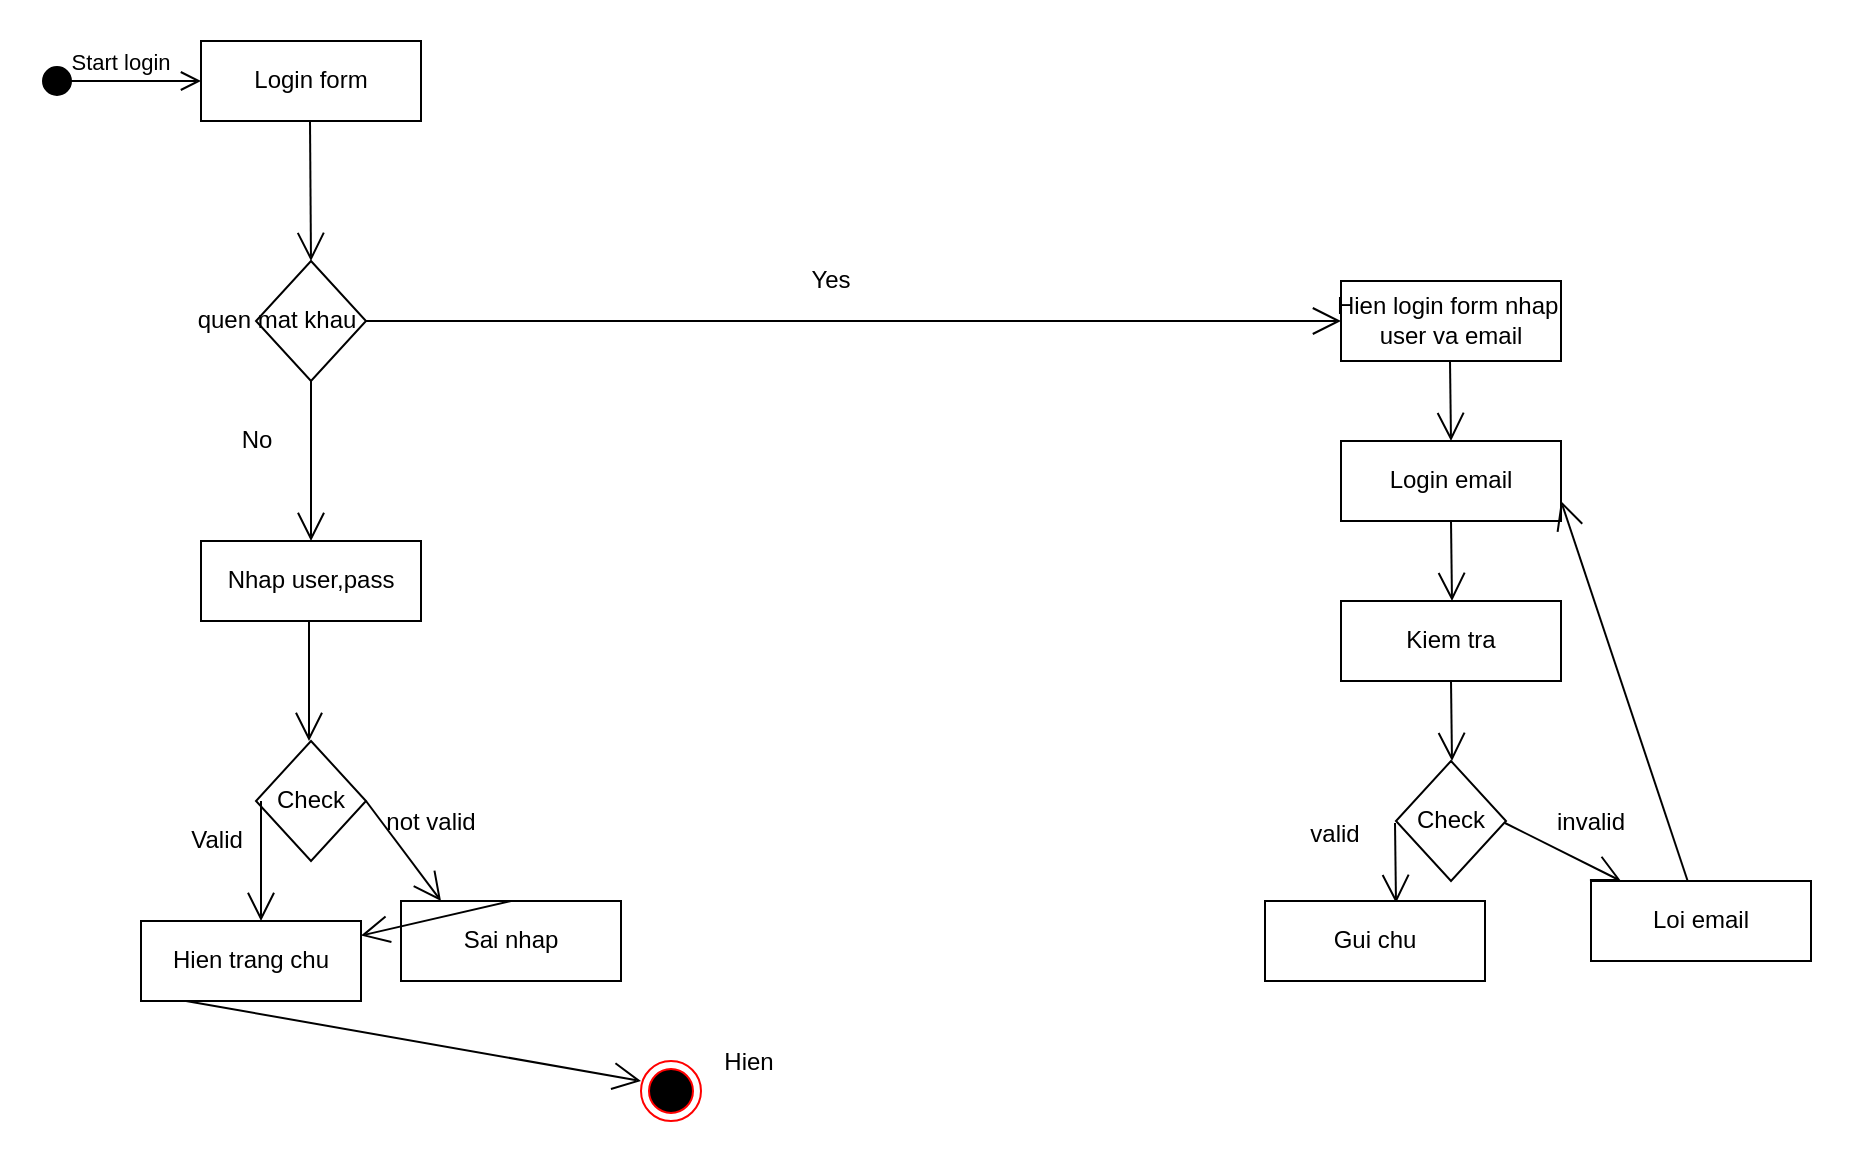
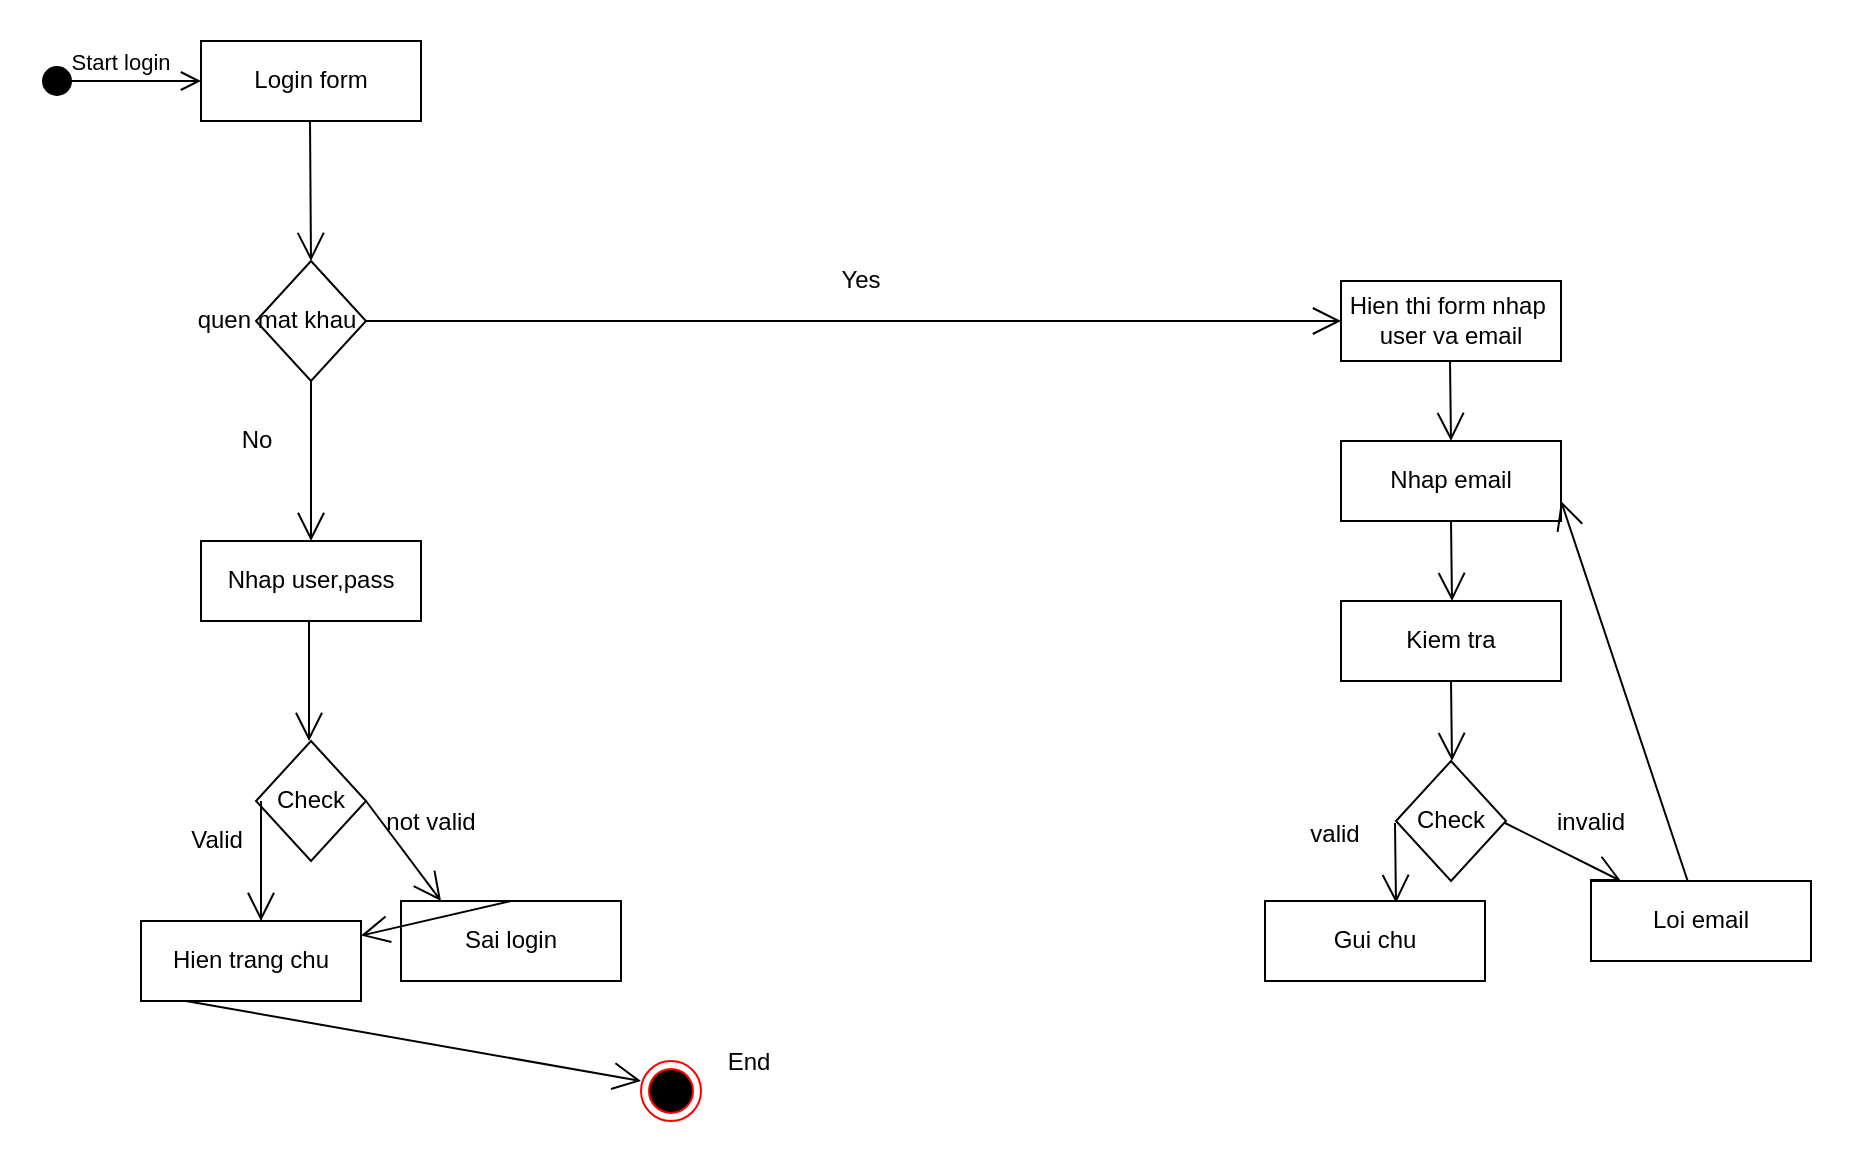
  <mxCell id="0" />
  <mxCell id="1" parent="0" />
  <mxCell id="2" value="Start login" style="html=1;verticalAlign=bottom;startArrow=circle;startFill=1;endArrow=open;startSize=6;endSize=8;" parent="1" edge="1"><mxGeometry width="80" relative="1" as="geometry"><mxPoint x="20" y="40" as="sourcePoint" /><mxPoint x="100" y="40" as="targetPoint" /></mxGeometry></mxCell>
  <mxCell id="3" value="Login form" style="html=1;" parent="1" vertex="1"><mxGeometry x="100" y="20" width="110" height="40" as="geometry" /></mxCell>
  <mxCell id="4" value="" style="endArrow=open;endFill=1;endSize=12;html=1;" parent="1" edge="1"><mxGeometry width="160" relative="1" as="geometry"><mxPoint x="154.5" y="60" as="sourcePoint" /><mxPoint x="155" y="130" as="targetPoint" /></mxGeometry></mxCell>
  <mxCell id="5" value="" style="rhombus;whiteSpace=wrap;html=1;" parent="1" vertex="1"><mxGeometry x="127.5" y="130" width="55" height="60" as="geometry" /></mxCell>
  <mxCell id="6" value="" style="endArrow=open;endFill=1;endSize=12;html=1;" parent="1" edge="1"><mxGeometry width="160" relative="1" as="geometry"><mxPoint x="155" y="190" as="sourcePoint" /><mxPoint x="155" y="270" as="targetPoint" /></mxGeometry></mxCell>
  <mxCell id="7" value="No" style="text;html=1;align=center;verticalAlign=middle;resizable=0;points=[];;autosize=1;" parent="1" vertex="1"><mxGeometry x="112.5" y="210" width="30" height="20" as="geometry" /></mxCell>
  <mxCell id="8" value="quen mat khau" style="text;html=1;align=center;verticalAlign=middle;resizable=0;points=[];;autosize=1;" parent="1" vertex="1"><mxGeometry x="92.5" y="150" width="90" height="20" as="geometry" /></mxCell>
  <mxCell id="9" value="Nhap user,pass" style="html=1;" parent="1" vertex="1"><mxGeometry x="100" y="270" width="110" height="40" as="geometry" /></mxCell>
  <mxCell id="10" value="" style="endArrow=open;endFill=1;endSize=12;html=1;" parent="1" edge="1"><mxGeometry width="160" relative="1" as="geometry"><mxPoint x="154" y="310" as="sourcePoint" /><mxPoint x="154" y="370" as="targetPoint" /></mxGeometry></mxCell>
  <mxCell id="11" value="Check" style="rhombus;whiteSpace=wrap;html=1;" parent="1" vertex="1"><mxGeometry x="127.5" y="370" width="55" height="60" as="geometry" /></mxCell>
  <mxCell id="12" value="" style="endArrow=open;endFill=1;endSize=12;html=1;" parent="1" edge="1"><mxGeometry width="160" relative="1" as="geometry"><mxPoint x="130" y="400" as="sourcePoint" /><mxPoint x="130" y="460" as="targetPoint" /></mxGeometry></mxCell>
  <mxCell id="13" value="Hien trang chu" style="html=1;" parent="1" vertex="1"><mxGeometry x="70" y="460" width="110" height="40" as="geometry" /></mxCell>
  <mxCell id="14" value="Valid" style="text;html=1;align=center;verticalAlign=middle;resizable=0;points=[];;autosize=1;" parent="1" vertex="1"><mxGeometry x="87.5" y="410" width="40" height="20" as="geometry" /></mxCell>
  <mxCell id="15" value="" style="endArrow=open;endFill=1;endSize=12;html=1;exitX=1;exitY=0.5;exitDx=0;exitDy=0;" parent="1" source="11" edge="1"><mxGeometry width="160" relative="1" as="geometry"><mxPoint x="209" y="390" as="sourcePoint" /><mxPoint x="220" y="450" as="targetPoint" /></mxGeometry></mxCell>
- <mxCell id="16" value="Sai nhap" style="html=1;" parent="1" vertex="1"><mxGeometry x="200" y="450" width="110" height="40" as="geometry" /></mxCell>
+ <mxCell id="16" value="Sai login" style="html=1;" parent="1" vertex="1"><mxGeometry x="200" y="450" width="110" height="40" as="geometry" /></mxCell>
  <mxCell id="17" value="" style="endArrow=open;endFill=1;endSize=12;html=1;exitX=0.5;exitY=0;exitDx=0;exitDy=0;" parent="1" source="16" target="13" edge="1"><mxGeometry width="160" relative="1" as="geometry"><mxPoint x="280" y="390" as="sourcePoint" /><mxPoint x="317.5" y="440" as="targetPoint" /></mxGeometry></mxCell>
  <mxCell id="18" value="not valid" style="text;html=1;align=center;verticalAlign=middle;resizable=0;points=[];;autosize=1;" parent="1" vertex="1"><mxGeometry x="185" y="401" width="60" height="20" as="geometry" /></mxCell>
  <mxCell id="19" value="" style="endArrow=open;endFill=1;endSize=12;html=1;" parent="1" source="8" edge="1"><mxGeometry width="160" relative="1" as="geometry"><mxPoint x="182.5" y="160" as="sourcePoint" /><mxPoint x="670" y="160" as="targetPoint" /></mxGeometry></mxCell>
- <mxCell id="20" value="Yes" style="text;html=1;align=center;verticalAlign=middle;resizable=0;points=[];;autosize=1;" parent="1" vertex="1"><mxGeometry x="400" y="130" width="30" height="20" as="geometry" /></mxCell>
- <mxCell id="21" value="Hien login form nhap&amp;nbsp;&lt;br&gt;user va email" style="html=1;" parent="1" vertex="1"><mxGeometry x="670" y="140" width="110" height="40" as="geometry" /></mxCell>
+ <mxCell id="20" value="Yes" style="text;html=1;align=center;verticalAlign=middle;resizable=0;points=[];;autosize=1;" parent="1" vertex="1"><mxGeometry x="415" y="130" width="30" height="20" as="geometry" /></mxCell>
+ <mxCell id="21" value="Hien thi form nhap&amp;nbsp;&lt;br&gt;user va email" style="html=1;" parent="1" vertex="1"><mxGeometry x="670" y="140" width="110" height="40" as="geometry" /></mxCell>
  <mxCell id="22" value="" style="endArrow=open;endFill=1;endSize=12;html=1;" parent="1" edge="1"><mxGeometry width="160" relative="1" as="geometry"><mxPoint x="724.5" y="180" as="sourcePoint" /><mxPoint x="725" y="220" as="targetPoint" /></mxGeometry></mxCell>
- <mxCell id="23" value="Login email" style="html=1;" parent="1" vertex="1"><mxGeometry x="670" y="220" width="110" height="40" as="geometry" /></mxCell>
+ <mxCell id="23" value="Nhap email" style="html=1;" parent="1" vertex="1"><mxGeometry x="670" y="220" width="110" height="40" as="geometry" /></mxCell>
  <mxCell id="24" value="" style="endArrow=open;endFill=1;endSize=12;html=1;" parent="1" edge="1"><mxGeometry width="160" relative="1" as="geometry"><mxPoint x="725" y="260" as="sourcePoint" /><mxPoint x="725.5" y="300" as="targetPoint" /></mxGeometry></mxCell>
  <mxCell id="25" value="Kiem tra" style="html=1;" parent="1" vertex="1"><mxGeometry x="670" y="300" width="110" height="40" as="geometry" /></mxCell>
  <mxCell id="26" value="" style="endArrow=open;endFill=1;endSize=12;html=1;" parent="1" edge="1"><mxGeometry width="160" relative="1" as="geometry"><mxPoint x="725" y="340" as="sourcePoint" /><mxPoint x="725.5" y="380" as="targetPoint" /></mxGeometry></mxCell>
  <mxCell id="27" value="Check" style="rhombus;whiteSpace=wrap;html=1;" parent="1" vertex="1"><mxGeometry x="697.5" y="380" width="55" height="60" as="geometry" /></mxCell>
  <mxCell id="28" value="" style="endArrow=open;endFill=1;endSize=12;html=1;" parent="1" edge="1"><mxGeometry width="160" relative="1" as="geometry"><mxPoint x="697" y="411" as="sourcePoint" /><mxPoint x="697.5" y="451" as="targetPoint" /></mxGeometry></mxCell>
  <mxCell id="29" value="valid" style="text;html=1;align=center;verticalAlign=middle;resizable=0;points=[];;autosize=1;" parent="1" vertex="1"><mxGeometry x="647" y="407" width="40" height="20" as="geometry" /></mxCell>
  <mxCell id="30" value="Gui chu" style="html=1;" parent="1" vertex="1"><mxGeometry x="632" y="450" width="110" height="40" as="geometry" /></mxCell>
  <mxCell id="31" value="" style="endArrow=open;endFill=1;endSize=12;html=1;" parent="1" edge="1"><mxGeometry width="160" relative="1" as="geometry"><mxPoint x="752" y="411" as="sourcePoint" /><mxPoint x="810" y="440" as="targetPoint" /></mxGeometry></mxCell>
  <mxCell id="32" value="invalid" style="text;html=1;align=center;verticalAlign=middle;resizable=0;points=[];;autosize=1;" parent="1" vertex="1"><mxGeometry x="770" y="401" width="50" height="20" as="geometry" /></mxCell>
  <mxCell id="33" value="Loi email" style="html=1;" parent="1" vertex="1"><mxGeometry x="795" y="440" width="110" height="40" as="geometry" /></mxCell>
  <mxCell id="34" value="" style="endArrow=open;endFill=1;endSize=12;html=1;entryX=1;entryY=0.75;entryDx=0;entryDy=0;" parent="1" source="33" target="23" edge="1"><mxGeometry width="160" relative="1" as="geometry"><mxPoint x="880" y="430" as="sourcePoint" /><mxPoint x="1100" y="240" as="targetPoint" /></mxGeometry></mxCell>
  <mxCell id="35" value="" style="endArrow=open;endFill=1;endSize=12;html=1;" parent="1" edge="1"><mxGeometry width="160" relative="1" as="geometry"><mxPoint x="92.5" y="500" as="sourcePoint" /><mxPoint x="320" y="540" as="targetPoint" /></mxGeometry></mxCell>
  <mxCell id="36" value="" style="ellipse;html=1;shape=endState;fillColor=#000000;strokeColor=#ff0000;" parent="1" vertex="1"><mxGeometry x="320" y="530" width="30" height="30" as="geometry" /></mxCell>
- <mxCell id="37" value="Hien" style="text;html=1;align=center;verticalAlign=middle;resizable=0;points=[];;autosize=1;" vertex="1" parent="1"><mxGeometry x="354" y="521" width="40" height="20" as="geometry" /></mxCell>
+ <mxCell id="37" value="End" style="text;html=1;align=center;verticalAlign=middle;resizable=0;points=[];;autosize=1;" vertex="1" parent="1"><mxGeometry x="354" y="521" width="40" height="20" as="geometry" /></mxCell>
